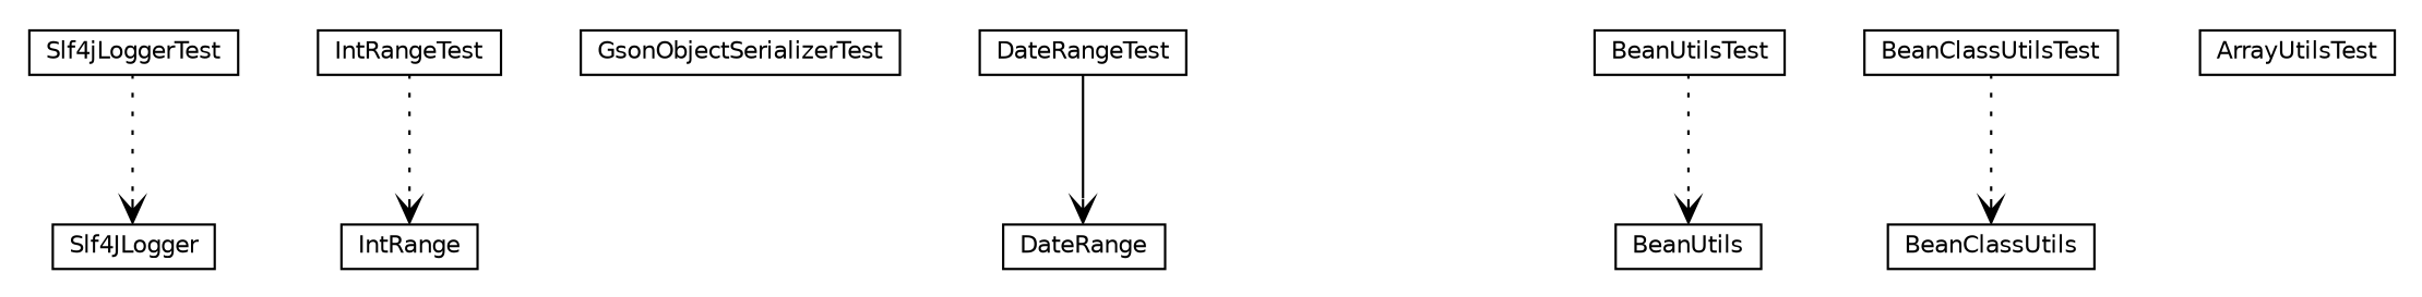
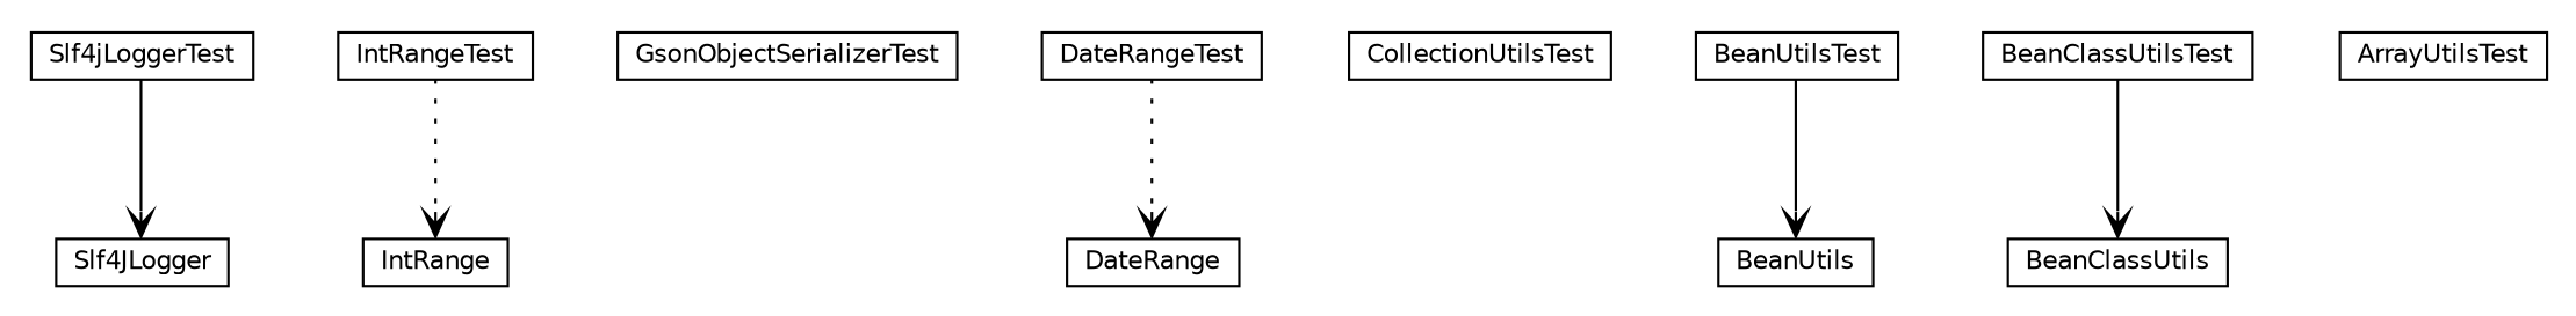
  digraph {
    nodesep=0.25
    ranksep=0.5
    node [fontcolor=black fontname=Helvetica fontsize=10.0 shape=plaintext]
    edge [arrowhead=open color=black fontcolor=black fontname=Helvetica fontsize=10.0 headport=p labelfontname=Helvetica labelfontsize=10 style=dotted tailport=p]
    n1 [label=<<table title="org.dayatang.utils.Slf4jLoggerTest" border="0" cellborder="1" cellspacing="0" cellpadding="2" port="p" href="./Slf4jLoggerTest.html"> 		<tr><td><table border="0" cellspacing="0" cellpadding="1"> <tr><td align="center" balign="center"> Slf4jLoggerTest </td></tr> 		</table></td></tr> 		</table>>]
    n2 [label=<<table title="org.dayatang.utils.Slf4JLogger" border="0" cellborder="1" cellspacing="0" cellpadding="2" port="p" href="http://java.sun.com/j2se/1.4.2/docs/api/org/dayatang/utils/Slf4JLogger.html"> 		<tr><td><table border="0" cellspacing="0" cellpadding="1"> <tr><td align="center" balign="center"> Slf4JLogger </td></tr> 		</table></td></tr> 		</table>>]
    n3 [label=<<table title="org.dayatang.utils.IntRangeTest" border="0" cellborder="1" cellspacing="0" cellpadding="2" port="p" href="./IntRangeTest.html"> 		<tr><td><table border="0" cellspacing="0" cellpadding="1"> <tr><td align="center" balign="center"> IntRangeTest </td></tr> 		</table></td></tr> 		</table>>]
    n4 [label=<<table title="org.dayatang.utils.IntRange" border="0" cellborder="1" cellspacing="0" cellpadding="2" port="p" href="http://java.sun.com/j2se/1.4.2/docs/api/org/dayatang/utils/IntRange.html"> 		<tr><td><table border="0" cellspacing="0" cellpadding="1"> <tr><td align="center" balign="center"> IntRange </td></tr> 		</table></td></tr> 		</table>>]
    n5 [label=<<table title="org.dayatang.utils.GsonObjectSerializerTest" border="0" cellborder="1" cellspacing="0" cellpadding="2" port="p" href="./GsonObjectSerializerTest.html"> 		<tr><td><table border="0" cellspacing="0" cellpadding="1"> <tr><td align="center" balign="center"> GsonObjectSerializerTest </td></tr> 		</table></td></tr> 		</table>>]
    n6 [label=<<table title="org.dayatang.utils.DateRangeTest" border="0" cellborder="1" cellspacing="0" cellpadding="2" port="p" href="./DateRangeTest.html"> 		<tr><td><table border="0" cellspacing="0" cellpadding="1"> <tr><td align="center" balign="center"> DateRangeTest </td></tr> 		</table></td></tr> 		</table>>]
    n7 [label=<<table title="org.dayatang.utils.DateRange" border="0" cellborder="1" cellspacing="0" cellpadding="2" port="p" href="http://java.sun.com/j2se/1.4.2/docs/api/org/dayatang/utils/DateRange.html"> 		<tr><td><table border="0" cellspacing="0" cellpadding="1"> <tr><td align="center" balign="center"> DateRange </td></tr> 		</table></td></tr> 		</table>>]
+   n8 [label=<<table title="org.dayatang.utils.CollectionUtilsTest" border="0" cellborder="1" cellspacing="0" cellpadding="2" port="p" href="./CollectionUtilsTest.html"> 		<tr><td><table border="0" cellspacing="0" cellpadding="1"> <tr><td align="center" balign="center"> CollectionUtilsTest </td></tr> 		</table></td></tr> 		</table>>]
    n9 [label=<<table title="org.dayatang.utils.BeanUtilsTest" border="0" cellborder="1" cellspacing="0" cellpadding="2" port="p" href="./BeanUtilsTest.html"> 		<tr><td><table border="0" cellspacing="0" cellpadding="1"> <tr><td align="center" balign="center"> BeanUtilsTest </td></tr> 		</table></td></tr> 		</table>>]
    n10 [label=<<table title="org.dayatang.utils.BeanUtils" border="0" cellborder="1" cellspacing="0" cellpadding="2" port="p" href="http://java.sun.com/j2se/1.4.2/docs/api/org/dayatang/utils/BeanUtils.html"> 		<tr><td><table border="0" cellspacing="0" cellpadding="1"> <tr><td align="center" balign="center"> BeanUtils </td></tr> 		</table></td></tr> 		</table>>]
    n11 [label=<<table title="org.dayatang.utils.BeanClassUtilsTest" border="0" cellborder="1" cellspacing="0" cellpadding="2" port="p" href="./BeanClassUtilsTest.html"> 		<tr><td><table border="0" cellspacing="0" cellpadding="1"> <tr><td align="center" balign="center"> BeanClassUtilsTest </td></tr> 		</table></td></tr> 		</table>>]
    n12 [label=<<table title="org.dayatang.utils.BeanClassUtils" border="0" cellborder="1" cellspacing="0" cellpadding="2" port="p" href="http://java.sun.com/j2se/1.4.2/docs/api/org/dayatang/utils/BeanClassUtils.html"> 		<tr><td><table border="0" cellspacing="0" cellpadding="1"> <tr><td align="center" balign="center"> BeanClassUtils </td></tr> 		</table></td></tr> 		</table>>]
    n13 [label=<<table title="org.dayatang.utils.ArrayUtilsTest" border="0" cellborder="1" cellspacing="0" cellpadding="2" port="p" href="./ArrayUtilsTest.html"> 		<tr><td><table border="0" cellspacing="0" cellpadding="1"> <tr><td align="center" balign="center"> ArrayUtilsTest </td></tr> 		</table></td></tr> 		</table>>]
-   n1 -> n2 [label=" "]
+   n1 -> n2 [label=" " style=solid]
    n3 -> n4 [label=" "]
-   n6 -> n7 [label=" " style=solid]
-   n9 -> n10 [label=" "]
-   n11 -> n12 [label=" "]
+   n6 -> n7 [label=" "]
+   n9 -> n10 [label=" " style=solid]
+   n11 -> n12 [label=" " style=solid]
  }
